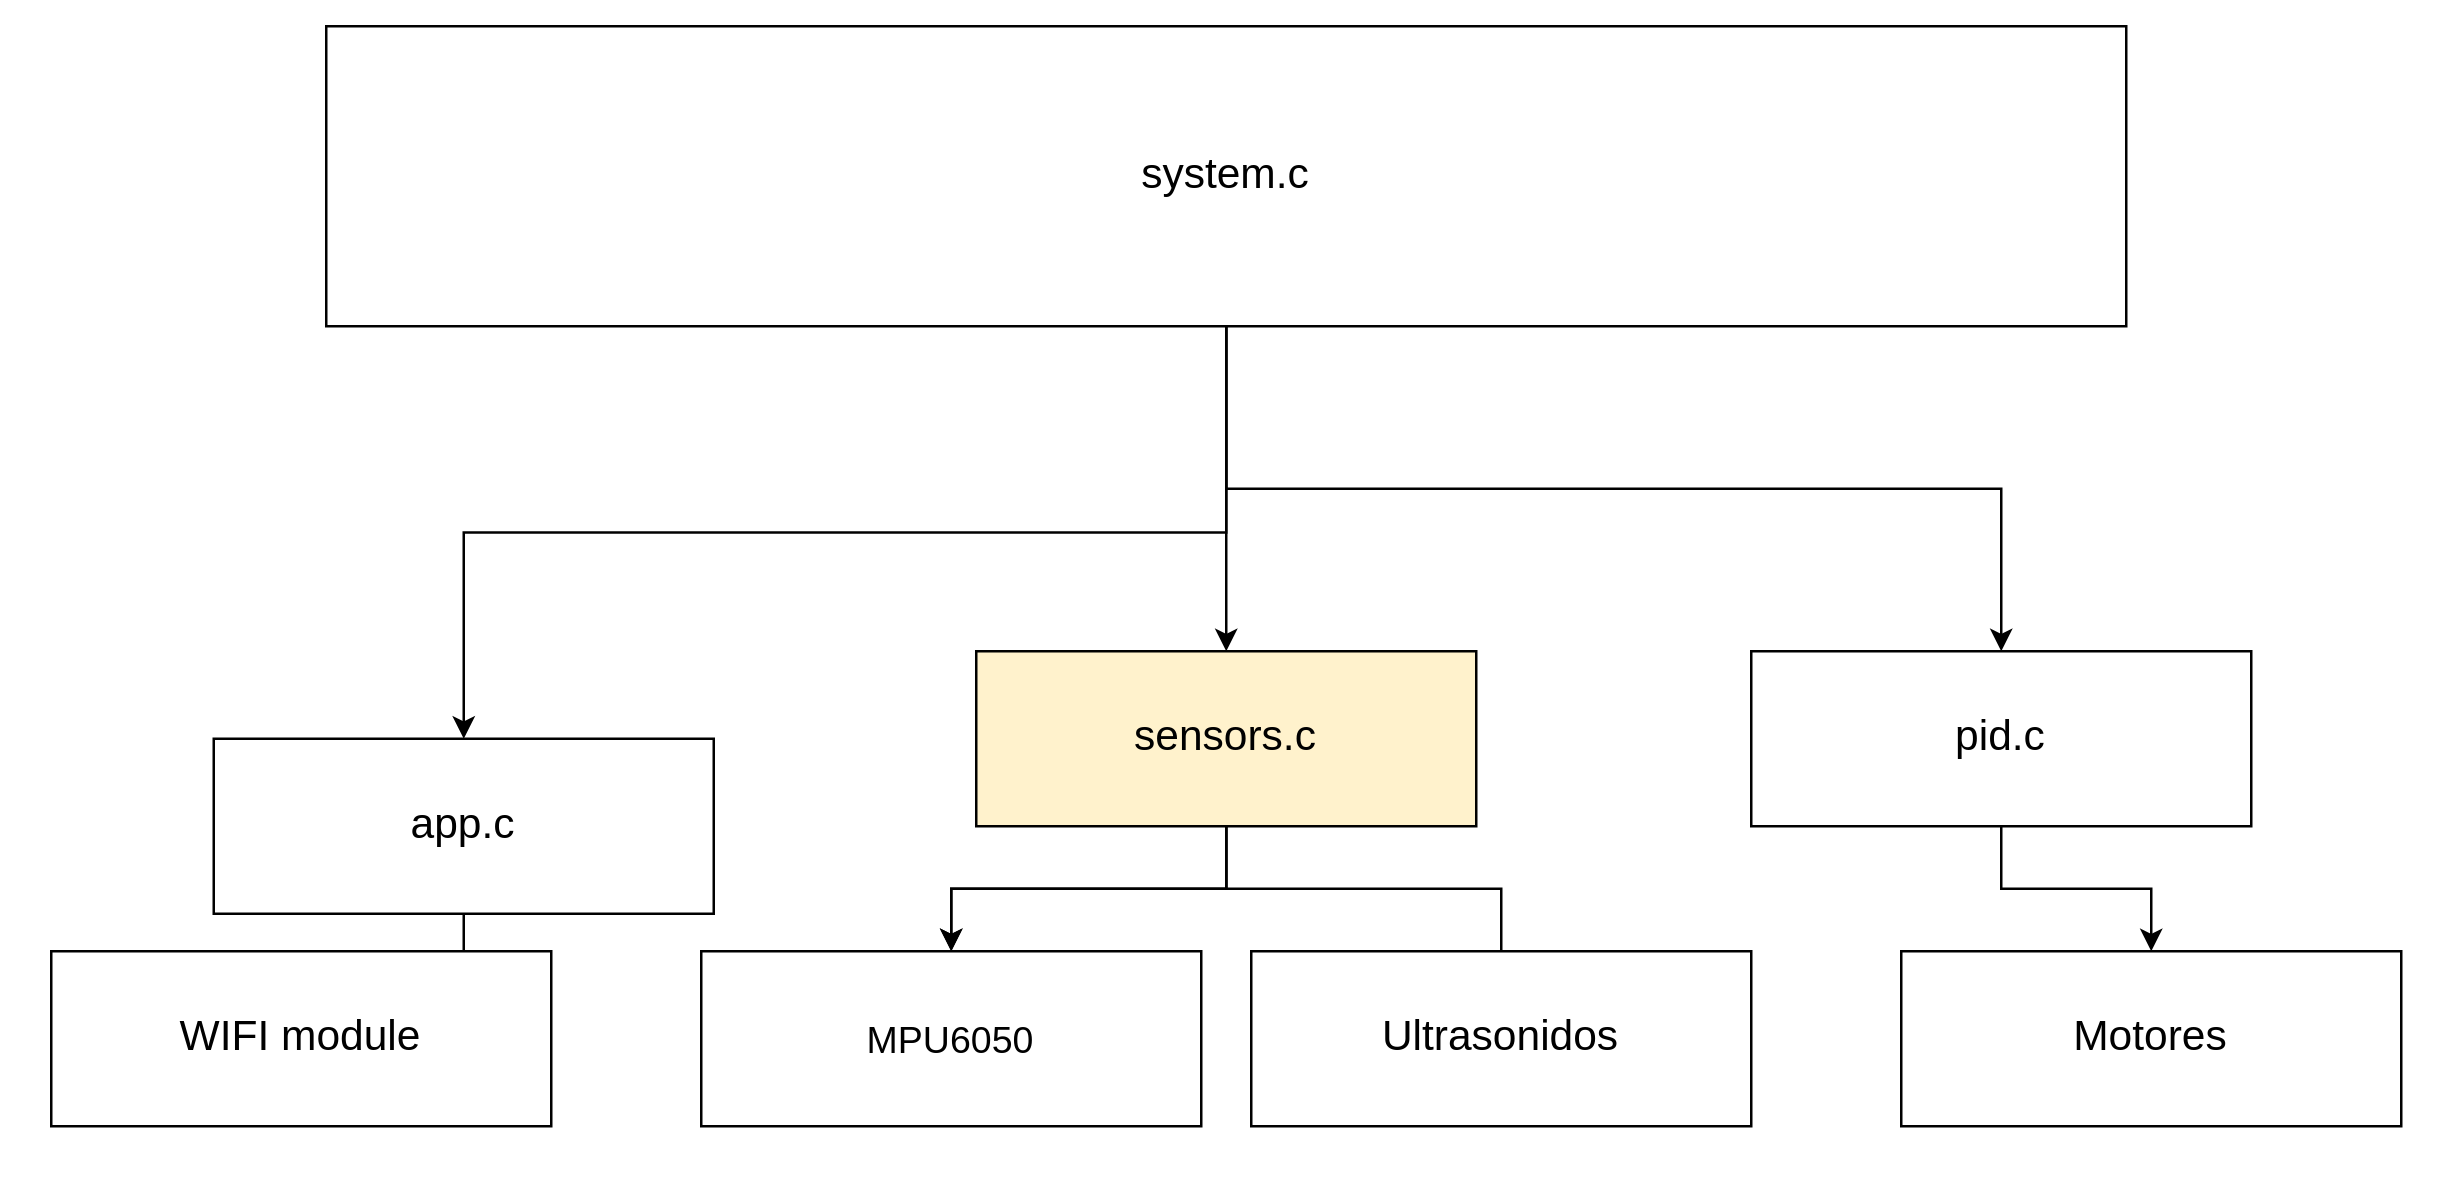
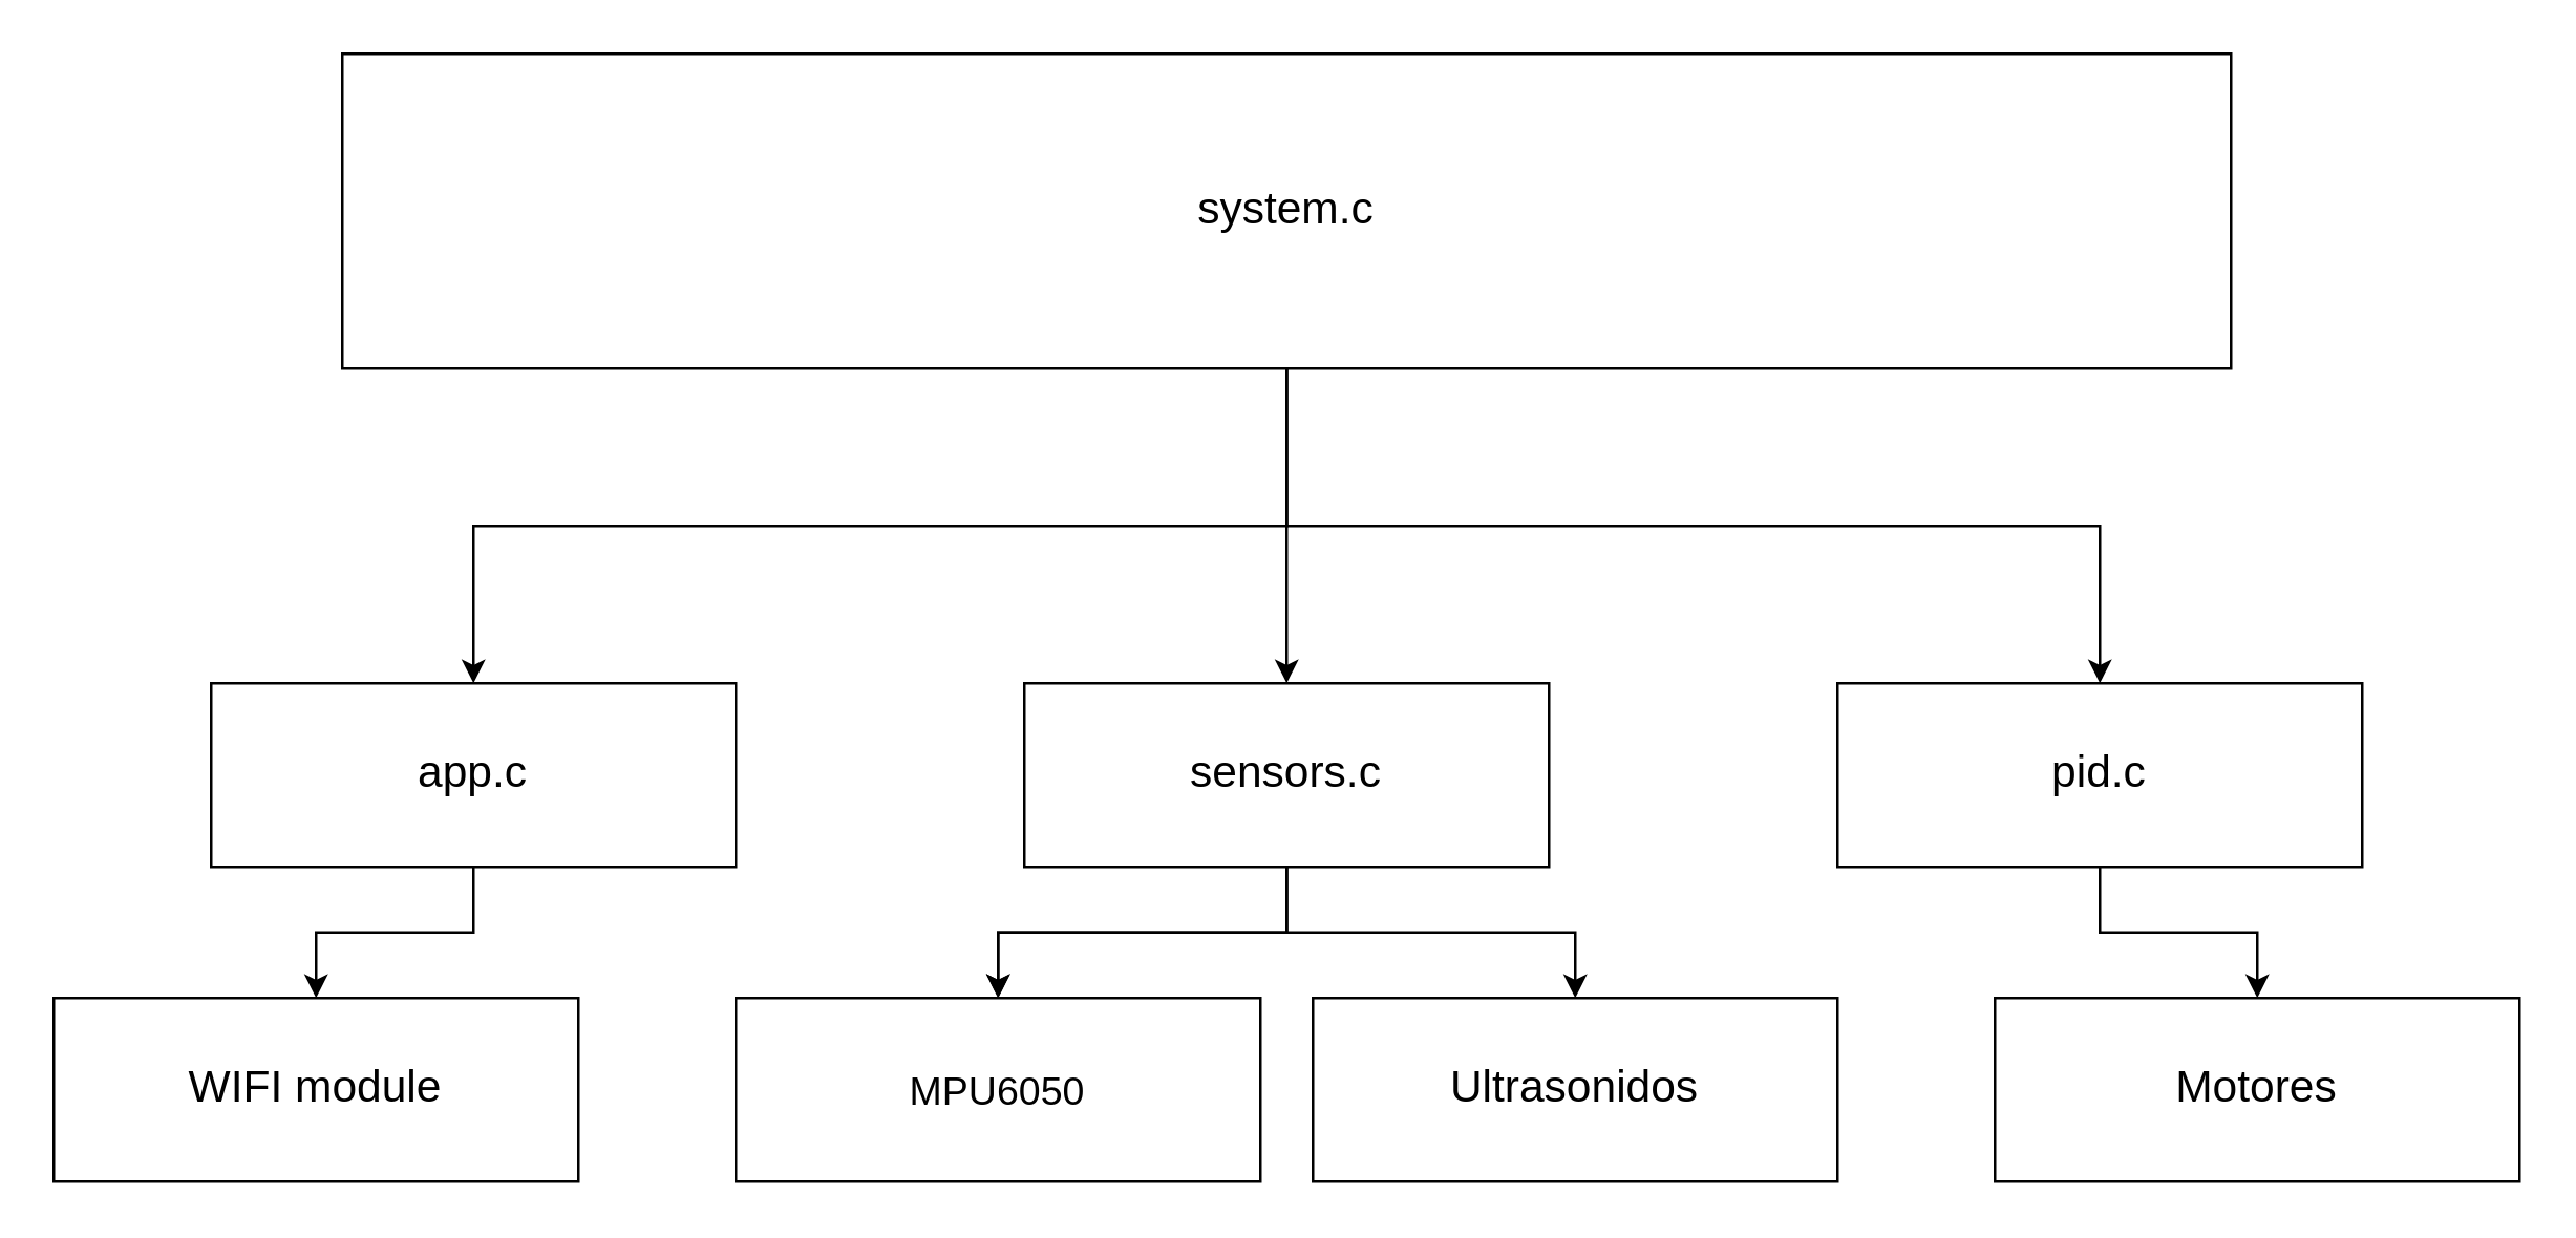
  <mxCell id="0" />
  <mxCell id="1" parent="0" />
  <mxCell id="2" value="" style="edgeStyle=orthogonalEdgeStyle;rounded=0;orthogonalLoop=1;jettySize=auto;html=1;" edge="1" parent="1" source="5" target="9"><mxGeometry relative="1" as="geometry" /></mxCell>
  <mxCell id="3" style="edgeStyle=orthogonalEdgeStyle;rounded=0;orthogonalLoop=1;jettySize=auto;html=1;" edge="1" parent="1" source="5" target="13"><mxGeometry relative="1" as="geometry" /></mxCell>
  <mxCell id="4" style="edgeStyle=orthogonalEdgeStyle;rounded=0;orthogonalLoop=1;jettySize=auto;html=1;entryX=0.5;entryY=0;entryDx=0;entryDy=0;" edge="1" parent="1" source="5" target="16"><mxGeometry relative="1" as="geometry" /></mxCell>
- <mxCell id="5" value="&lt;font style=&quot;font-size: 17px;&quot;&gt;system.c&lt;/font&gt;" style="rounded=0;whiteSpace=wrap;html=1;" vertex="1" parent="1"><mxGeometry x="130" y="10" width="720" height="120" as="geometry" /></mxCell>
+ <mxCell id="5" value="&lt;font style=&quot;font-size: 17px;&quot;&gt;system.c&lt;/font&gt;" style="rounded=0;whiteSpace=wrap;html=1;" vertex="1" parent="1"><mxGeometry x="130" y="20" width="720" height="120" as="geometry" /></mxCell>
  <mxCell id="6" value="" style="edgeStyle=orthogonalEdgeStyle;rounded=0;orthogonalLoop=1;jettySize=auto;html=1;" edge="1" parent="1" source="9" target="10"><mxGeometry relative="1" as="geometry" /></mxCell>
  <mxCell id="7" value="" style="edgeStyle=orthogonalEdgeStyle;rounded=0;orthogonalLoop=1;jettySize=auto;html=1;" edge="1" parent="1" source="9" target="10"><mxGeometry relative="1" as="geometry" /></mxCell>
- <mxCell id="8" style="edgeStyle=orthogonalEdgeStyle;rounded=0;orthogonalLoop=1;jettySize=auto;html=1;entryX=0.5;entryY=0;entryDx=0;entryDy=0;endArrow=none;" edge="1" parent="1" source="9" target="11"><mxGeometry relative="1" as="geometry" /></mxCell>
- <mxCell id="9" value="&lt;font style=&quot;font-size: 17px;&quot;&gt;sensors.c&lt;/font&gt;" style="rounded=0;whiteSpace=wrap;html=1;fillColor=#fff2cc;" vertex="1" parent="1"><mxGeometry x="390" y="260" width="200" height="70" as="geometry" /></mxCell>
+ <mxCell id="8" style="edgeStyle=orthogonalEdgeStyle;rounded=0;orthogonalLoop=1;jettySize=auto;html=1;entryX=0.5;entryY=0;entryDx=0;entryDy=0;" edge="1" parent="1" source="9" target="11"><mxGeometry relative="1" as="geometry" /></mxCell>
+ <mxCell id="9" value="&lt;font style=&quot;font-size: 17px;&quot;&gt;sensors.c&lt;/font&gt;" style="rounded=0;whiteSpace=wrap;html=1;" vertex="1" parent="1"><mxGeometry x="390" y="260" width="200" height="70" as="geometry" /></mxCell>
  <mxCell id="10" value="&lt;font style=&quot;font-size: 15px;&quot;&gt;MPU6050&lt;/font&gt;" style="rounded=0;whiteSpace=wrap;html=1;" vertex="1" parent="1"><mxGeometry x="280" y="380" width="200" height="70" as="geometry" /></mxCell>
  <mxCell id="11" value="&lt;font style=&quot;font-size: 17px;&quot;&gt;Ultrasonidos&lt;/font&gt;" style="rounded=0;whiteSpace=wrap;html=1;" vertex="1" parent="1"><mxGeometry x="500" y="380" width="200" height="70" as="geometry" /></mxCell>
  <mxCell id="12" value="" style="edgeStyle=orthogonalEdgeStyle;rounded=0;orthogonalLoop=1;jettySize=auto;html=1;" edge="1" parent="1" source="13" target="14"><mxGeometry relative="1" as="geometry" /></mxCell>
- <mxCell id="13" value="&lt;span style=&quot;font-size: 17px;&quot;&gt;app.c&lt;/span&gt;" style="rounded=0;whiteSpace=wrap;html=1;" vertex="1" parent="1"><mxGeometry x="85" y="295" width="200" height="70" as="geometry" /></mxCell>
+ <mxCell id="13" value="&lt;span style=&quot;font-size: 17px;&quot;&gt;app.c&lt;/span&gt;" style="rounded=0;whiteSpace=wrap;html=1;" vertex="1" parent="1"><mxGeometry x="80" y="260" width="200" height="70" as="geometry" /></mxCell>
  <mxCell id="14" value="&lt;span style=&quot;font-size: 17px;&quot;&gt;WIFI module&lt;/span&gt;" style="rounded=0;whiteSpace=wrap;html=1;" vertex="1" parent="1"><mxGeometry x="20" y="380" width="200" height="70" as="geometry" /></mxCell>
  <mxCell id="15" style="edgeStyle=orthogonalEdgeStyle;rounded=0;orthogonalLoop=1;jettySize=auto;html=1;entryX=0.5;entryY=0;entryDx=0;entryDy=0;" edge="1" parent="1" source="16" target="17"><mxGeometry relative="1" as="geometry"><mxPoint x="800" y="380" as="targetPoint" /></mxGeometry></mxCell>
  <mxCell id="16" value="&lt;font style=&quot;font-size: 17px;&quot;&gt;pid.c&lt;/font&gt;" style="rounded=0;whiteSpace=wrap;html=1;" vertex="1" parent="1"><mxGeometry x="700" y="260" width="200" height="70" as="geometry" /></mxCell>
  <mxCell id="17" value="&lt;font style=&quot;font-size: 17px;&quot;&gt;Motores&lt;/font&gt;" style="rounded=0;whiteSpace=wrap;html=1;" vertex="1" parent="1"><mxGeometry x="760" y="380" width="200" height="70" as="geometry" /></mxCell>
